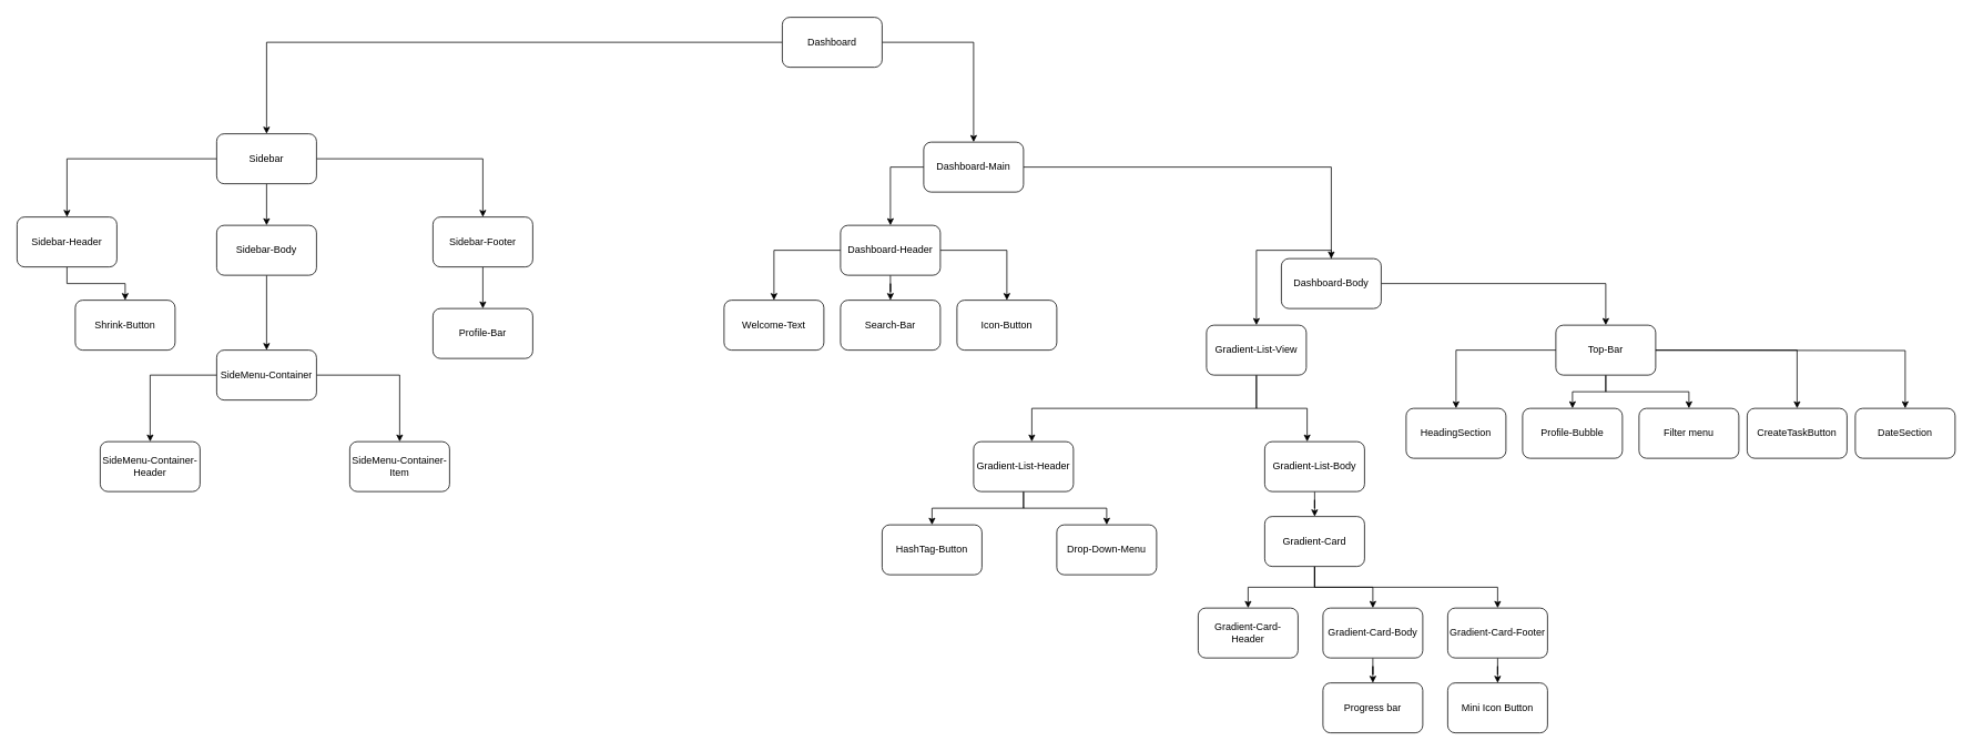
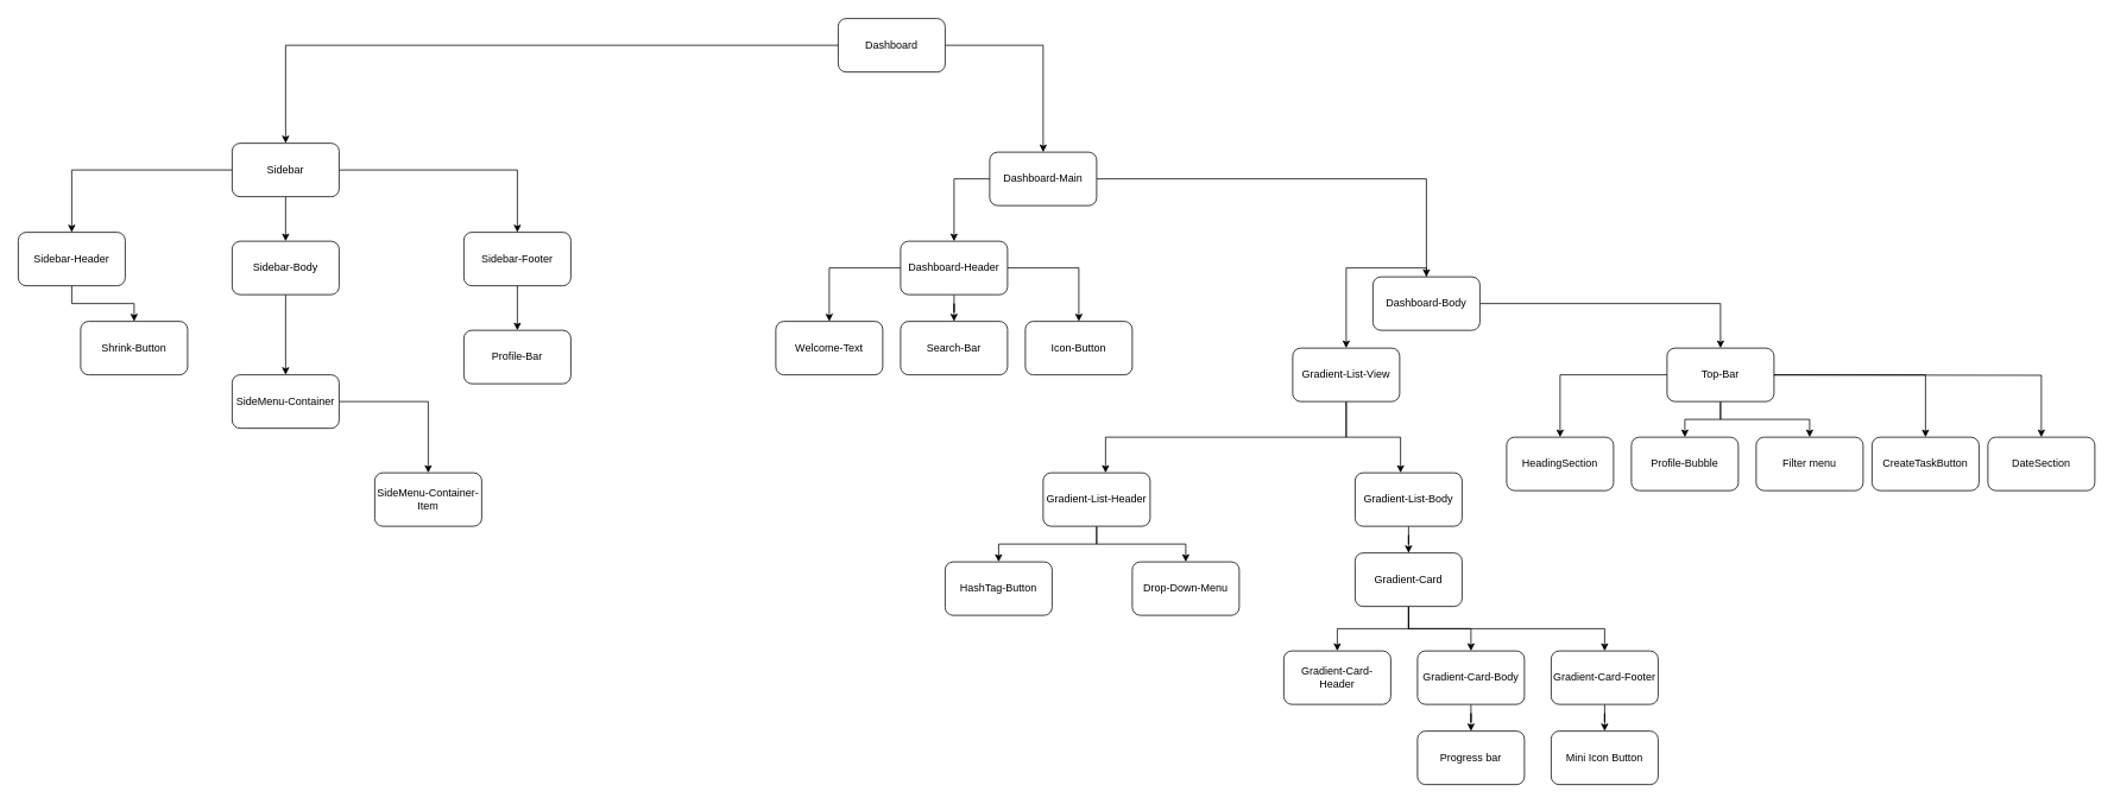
  <mxCell id="0" />
  <mxCell id="1" parent="0" />
  <mxCell id="2" style="edgeStyle=orthogonalEdgeStyle;rounded=0;orthogonalLoop=1;jettySize=auto;html=1;" edge="1" parent="1" source="4" target="11"><mxGeometry relative="1" as="geometry"><mxPoint x="900" y="180" as="targetPoint" /></mxGeometry></mxCell>
  <mxCell id="3" style="edgeStyle=orthogonalEdgeStyle;rounded=0;orthogonalLoop=1;jettySize=auto;html=1;" edge="1" parent="1" source="4" target="7"><mxGeometry relative="1" as="geometry"><mxPoint x="1130" y="170" as="targetPoint" /></mxGeometry></mxCell>
  <mxCell id="4" value="Dashboard" style="rounded=1;whiteSpace=wrap;html=1;" vertex="1" parent="1"><mxGeometry x="940" y="20" width="120" height="60" as="geometry" /></mxCell>
  <mxCell id="5" style="edgeStyle=orthogonalEdgeStyle;rounded=0;orthogonalLoop=1;jettySize=auto;html=1;exitX=0;exitY=0.5;exitDx=0;exitDy=0;" edge="1" parent="1" source="7" target="20"><mxGeometry relative="1" as="geometry"><mxPoint x="1070" y="300" as="targetPoint" /></mxGeometry></mxCell>
  <mxCell id="6" style="edgeStyle=orthogonalEdgeStyle;rounded=0;orthogonalLoop=1;jettySize=auto;html=1;entryX=0.5;entryY=0;entryDx=0;entryDy=0;" edge="1" parent="1" source="7" target="23"><mxGeometry relative="1" as="geometry" /></mxCell>
  <mxCell id="7" value="Dashboard-Main" style="rounded=1;whiteSpace=wrap;html=1;" vertex="1" parent="1"><mxGeometry x="1110" y="170" width="120" height="60" as="geometry" /></mxCell>
  <mxCell id="8" style="edgeStyle=orthogonalEdgeStyle;rounded=0;orthogonalLoop=1;jettySize=auto;html=1;" edge="1" parent="1" source="11" target="55"><mxGeometry relative="1" as="geometry"><mxPoint x="80" y="290" as="targetPoint" /></mxGeometry></mxCell>
  <mxCell id="9" style="edgeStyle=orthogonalEdgeStyle;rounded=0;orthogonalLoop=1;jettySize=auto;html=1;" edge="1" parent="1" source="11" target="57"><mxGeometry relative="1" as="geometry"><mxPoint x="440" y="270" as="targetPoint" /></mxGeometry></mxCell>
  <mxCell id="10" style="edgeStyle=orthogonalEdgeStyle;rounded=0;orthogonalLoop=1;jettySize=auto;html=1;" edge="1" parent="1" source="11" target="59"><mxGeometry relative="1" as="geometry"><mxPoint x="260" y="260" as="targetPoint" /></mxGeometry></mxCell>
  <mxCell id="11" value="Sidebar" style="rounded=1;whiteSpace=wrap;html=1;" vertex="1" parent="1"><mxGeometry x="260" y="160" width="120" height="60" as="geometry" /></mxCell>
  <mxCell id="12" style="edgeStyle=orthogonalEdgeStyle;rounded=0;orthogonalLoop=1;jettySize=auto;html=1;entryX=0.5;entryY=0;entryDx=0;entryDy=0;" edge="1" parent="1" target="24"><mxGeometry relative="1" as="geometry"><mxPoint x="970" y="350" as="targetPoint" /><mxPoint x="1870" y="420" as="sourcePoint" /></mxGeometry></mxCell>
  <mxCell id="13" style="edgeStyle=orthogonalEdgeStyle;rounded=0;orthogonalLoop=1;jettySize=auto;html=1;entryX=0.5;entryY=0;entryDx=0;entryDy=0;exitX=0;exitY=0.5;exitDx=0;exitDy=0;" edge="1" parent="1" source="50" target="25"><mxGeometry relative="1" as="geometry"><mxPoint x="1750" y="470" as="sourcePoint" /><mxPoint x="1750" y="430" as="targetPoint" /></mxGeometry></mxCell>
  <mxCell id="14" style="edgeStyle=orthogonalEdgeStyle;rounded=0;orthogonalLoop=1;jettySize=auto;html=1;entryX=0.5;entryY=0;entryDx=0;entryDy=0;exitX=0.5;exitY=1;exitDx=0;exitDy=0;" edge="1" parent="1" source="50" target="26"><mxGeometry relative="1" as="geometry"><mxPoint x="1300" y="410" as="targetPoint" /><mxPoint x="1740" y="440" as="sourcePoint" /></mxGeometry></mxCell>
  <mxCell id="15" style="edgeStyle=orthogonalEdgeStyle;rounded=0;orthogonalLoop=1;jettySize=auto;html=1;exitX=0.5;exitY=1;exitDx=0;exitDy=0;" edge="1" parent="1" source="50" target="27"><mxGeometry relative="1" as="geometry"><mxPoint x="900" y="420" as="targetPoint" /></mxGeometry></mxCell>
  <mxCell id="16" style="edgeStyle=orthogonalEdgeStyle;rounded=0;orthogonalLoop=1;jettySize=auto;html=1;exitX=1;exitY=0.5;exitDx=0;exitDy=0;" edge="1" parent="1" source="50" target="28"><mxGeometry relative="1" as="geometry"><mxPoint x="1430" y="390" as="targetPoint" /></mxGeometry></mxCell>
  <mxCell id="17" style="edgeStyle=orthogonalEdgeStyle;rounded=0;orthogonalLoop=1;jettySize=auto;html=1;" edge="1" parent="1" source="20" target="51"><mxGeometry relative="1" as="geometry"><mxPoint x="930" y="390" as="targetPoint" /></mxGeometry></mxCell>
  <mxCell id="18" style="edgeStyle=orthogonalEdgeStyle;rounded=0;orthogonalLoop=1;jettySize=auto;html=1;" edge="1" parent="1" source="20" target="52"><mxGeometry relative="1" as="geometry"><mxPoint x="1070" y="370" as="targetPoint" /></mxGeometry></mxCell>
  <mxCell id="19" style="edgeStyle=orthogonalEdgeStyle;rounded=0;orthogonalLoop=1;jettySize=auto;html=1;" edge="1" parent="1" source="20" target="53"><mxGeometry relative="1" as="geometry"><mxPoint x="1190" y="360" as="targetPoint" /></mxGeometry></mxCell>
  <mxCell id="20" value="Dashboard-Header" style="rounded=1;whiteSpace=wrap;html=1;" vertex="1" parent="1"><mxGeometry x="1010" y="270" width="120" height="60" as="geometry" /></mxCell>
  <mxCell id="21" style="edgeStyle=orthogonalEdgeStyle;rounded=0;orthogonalLoop=1;jettySize=auto;html=1;" edge="1" parent="1" source="23" target="31"><mxGeometry relative="1" as="geometry"><mxPoint x="1480" y="390" as="targetPoint" /><Array as="points"><mxPoint x="1510" y="300" /></Array></mxGeometry></mxCell>
  <mxCell id="22" style="edgeStyle=orthogonalEdgeStyle;rounded=0;orthogonalLoop=1;jettySize=auto;html=1;" edge="1" parent="1" source="23" target="50"><mxGeometry relative="1" as="geometry"><mxPoint x="1730" y="380" as="targetPoint" /></mxGeometry></mxCell>
  <mxCell id="23" value="Dashboard-Body" style="rounded=1;whiteSpace=wrap;html=1;" vertex="1" parent="1"><mxGeometry x="1540" y="310" width="120" height="60" as="geometry" /></mxCell>
  <mxCell id="24" value="DateSection" style="rounded=1;whiteSpace=wrap;html=1;" vertex="1" parent="1"><mxGeometry x="2230" y="490" width="120" height="60" as="geometry" /></mxCell>
  <mxCell id="25" value="HeadingSection" style="rounded=1;whiteSpace=wrap;html=1;" vertex="1" parent="1"><mxGeometry x="1690" y="490" width="120" height="60" as="geometry" /></mxCell>
  <mxCell id="26" value="Profile-Bubble" style="rounded=1;whiteSpace=wrap;html=1;" vertex="1" parent="1"><mxGeometry x="1830" y="490" width="120" height="60" as="geometry" /></mxCell>
  <mxCell id="27" value="Filter menu" style="rounded=1;whiteSpace=wrap;html=1;" vertex="1" parent="1"><mxGeometry x="1970" y="490" width="120" height="60" as="geometry" /></mxCell>
  <mxCell id="28" value="CreateTaskButton" style="rounded=1;whiteSpace=wrap;html=1;" vertex="1" parent="1"><mxGeometry x="2100" y="490" width="120" height="60" as="geometry" /></mxCell>
  <mxCell id="29" style="edgeStyle=orthogonalEdgeStyle;rounded=0;orthogonalLoop=1;jettySize=auto;html=1;" edge="1" parent="1" source="31" target="34"><mxGeometry relative="1" as="geometry"><mxPoint x="1450" y="560" as="targetPoint" /><Array as="points"><mxPoint x="1510" y="490" /><mxPoint x="1240" y="490" /></Array></mxGeometry></mxCell>
  <mxCell id="30" style="edgeStyle=orthogonalEdgeStyle;rounded=0;orthogonalLoop=1;jettySize=auto;html=1;" edge="1" parent="1" source="31" target="36"><mxGeometry relative="1" as="geometry"><mxPoint x="1570" y="530" as="targetPoint" /><Array as="points"><mxPoint x="1510" y="490" /><mxPoint x="1571" y="490" /></Array></mxGeometry></mxCell>
  <mxCell id="31" value="Gradient-List-View" style="rounded=1;whiteSpace=wrap;html=1;" vertex="1" parent="1"><mxGeometry x="1450" y="390" width="120" height="60" as="geometry" /></mxCell>
  <mxCell id="32" style="edgeStyle=orthogonalEdgeStyle;rounded=0;orthogonalLoop=1;jettySize=auto;html=1;" edge="1" parent="1" source="34" target="47"><mxGeometry relative="1" as="geometry"><mxPoint x="1120" y="650" as="targetPoint" /></mxGeometry></mxCell>
  <mxCell id="33" style="edgeStyle=orthogonalEdgeStyle;rounded=0;orthogonalLoop=1;jettySize=auto;html=1;exitX=0.5;exitY=1;exitDx=0;exitDy=0;" edge="1" parent="1" source="34" target="48"><mxGeometry relative="1" as="geometry"><mxPoint x="1330" y="650" as="targetPoint" /></mxGeometry></mxCell>
  <mxCell id="34" value="Gradient-List-Header" style="rounded=1;whiteSpace=wrap;html=1;" vertex="1" parent="1"><mxGeometry x="1170" y="530" width="120" height="60" as="geometry" /></mxCell>
  <mxCell id="35" style="edgeStyle=orthogonalEdgeStyle;rounded=0;orthogonalLoop=1;jettySize=auto;html=1;" edge="1" parent="1" source="36" target="40"><mxGeometry relative="1" as="geometry"><mxPoint x="1580" y="650" as="targetPoint" /></mxGeometry></mxCell>
  <mxCell id="36" value="Gradient-List-Body" style="rounded=1;whiteSpace=wrap;html=1;" vertex="1" parent="1"><mxGeometry x="1520" y="530" width="120" height="60" as="geometry" /></mxCell>
  <mxCell id="37" style="edgeStyle=orthogonalEdgeStyle;rounded=0;orthogonalLoop=1;jettySize=auto;html=1;" edge="1" parent="1" source="40" target="41"><mxGeometry relative="1" as="geometry"><mxPoint x="1500" y="760" as="targetPoint" /></mxGeometry></mxCell>
  <mxCell id="38" style="edgeStyle=orthogonalEdgeStyle;rounded=0;orthogonalLoop=1;jettySize=auto;html=1;" edge="1" parent="1" source="40" target="43"><mxGeometry relative="1" as="geometry"><mxPoint x="1640" y="730" as="targetPoint" /></mxGeometry></mxCell>
  <mxCell id="39" style="edgeStyle=orthogonalEdgeStyle;rounded=0;orthogonalLoop=1;jettySize=auto;html=1;exitX=0.5;exitY=1;exitDx=0;exitDy=0;" edge="1" parent="1" source="40" target="45"><mxGeometry relative="1" as="geometry"><mxPoint x="1780" y="710" as="targetPoint" /></mxGeometry></mxCell>
  <mxCell id="40" value="Gradient-Card" style="rounded=1;whiteSpace=wrap;html=1;" vertex="1" parent="1"><mxGeometry x="1520" y="620" width="120" height="60" as="geometry" /></mxCell>
  <mxCell id="41" value="Gradient-Card-Header" style="rounded=1;whiteSpace=wrap;html=1;" vertex="1" parent="1"><mxGeometry x="1440" y="730" width="120" height="60" as="geometry" /></mxCell>
  <mxCell id="42" style="edgeStyle=orthogonalEdgeStyle;rounded=0;orthogonalLoop=1;jettySize=auto;html=1;" edge="1" parent="1" source="43" target="46"><mxGeometry relative="1" as="geometry"><mxPoint x="1650" y="850" as="targetPoint" /></mxGeometry></mxCell>
  <mxCell id="43" value="Gradient-Card-Body" style="rounded=1;whiteSpace=wrap;html=1;" vertex="1" parent="1"><mxGeometry x="1590" y="730" width="120" height="60" as="geometry" /></mxCell>
  <mxCell id="44" style="edgeStyle=orthogonalEdgeStyle;rounded=0;orthogonalLoop=1;jettySize=auto;html=1;" edge="1" parent="1" source="45" target="49"><mxGeometry relative="1" as="geometry"><mxPoint x="1800" y="830" as="targetPoint" /></mxGeometry></mxCell>
  <mxCell id="45" value="Gradient-Card-Footer" style="rounded=1;whiteSpace=wrap;html=1;" vertex="1" parent="1"><mxGeometry x="1740" y="730" width="120" height="60" as="geometry" /></mxCell>
  <mxCell id="46" value="Progress bar" style="rounded=1;whiteSpace=wrap;html=1;" vertex="1" parent="1"><mxGeometry x="1590" y="820" width="120" height="60" as="geometry" /></mxCell>
  <mxCell id="47" value="HashTag-Button" style="rounded=1;whiteSpace=wrap;html=1;" vertex="1" parent="1"><mxGeometry x="1060" y="630" width="120" height="60" as="geometry" /></mxCell>
  <mxCell id="48" value="Drop-Down-Menu" style="rounded=1;whiteSpace=wrap;html=1;" vertex="1" parent="1"><mxGeometry x="1270" y="630" width="120" height="60" as="geometry" /></mxCell>
  <mxCell id="49" value="Mini Icon Button" style="rounded=1;whiteSpace=wrap;html=1;" vertex="1" parent="1"><mxGeometry x="1740" y="820" width="120" height="60" as="geometry" /></mxCell>
  <mxCell id="50" value="Top-Bar" style="rounded=1;whiteSpace=wrap;html=1;" vertex="1" parent="1"><mxGeometry x="1870" y="390" width="120" height="60" as="geometry" /></mxCell>
  <mxCell id="51" value="Welcome-Text" style="rounded=1;whiteSpace=wrap;html=1;" vertex="1" parent="1"><mxGeometry x="870" y="360" width="120" height="60" as="geometry" /></mxCell>
  <mxCell id="52" value="Search-Bar" style="rounded=1;whiteSpace=wrap;html=1;" vertex="1" parent="1"><mxGeometry x="1010" y="360" width="120" height="60" as="geometry" /></mxCell>
  <mxCell id="53" value="Icon-Button" style="rounded=1;whiteSpace=wrap;html=1;" vertex="1" parent="1"><mxGeometry x="1150" y="360" width="120" height="60" as="geometry" /></mxCell>
  <mxCell id="54" style="edgeStyle=orthogonalEdgeStyle;rounded=0;orthogonalLoop=1;jettySize=auto;html=1;" edge="1" parent="1" source="55" target="60"><mxGeometry relative="1" as="geometry"><mxPoint x="140" y="360" as="targetPoint" /></mxGeometry></mxCell>
  <mxCell id="55" value="Sidebar-Header" style="rounded=1;whiteSpace=wrap;html=1;" vertex="1" parent="1"><mxGeometry x="20" y="260" width="120" height="60" as="geometry" /></mxCell>
  <mxCell id="56" value="" style="edgeStyle=orthogonalEdgeStyle;rounded=0;orthogonalLoop=1;jettySize=auto;html=1;" edge="1" parent="1" source="57" target="66"><mxGeometry relative="1" as="geometry" /></mxCell>
  <mxCell id="57" value="Sidebar-Footer" style="rounded=1;whiteSpace=wrap;html=1;" vertex="1" parent="1"><mxGeometry x="520" y="260" width="120" height="60" as="geometry" /></mxCell>
  <mxCell id="58" style="edgeStyle=orthogonalEdgeStyle;rounded=0;orthogonalLoop=1;jettySize=auto;html=1;" edge="1" parent="1" source="59" target="63"><mxGeometry relative="1" as="geometry"><mxPoint x="320" y="370" as="targetPoint" /></mxGeometry></mxCell>
  <mxCell id="59" value="Sidebar-Body" style="rounded=1;whiteSpace=wrap;html=1;" vertex="1" parent="1"><mxGeometry x="260" y="270" width="120" height="60" as="geometry" /></mxCell>
  <mxCell id="60" value="Shrink-Button" style="rounded=1;whiteSpace=wrap;html=1;" vertex="1" parent="1"><mxGeometry x="90" y="360" width="120" height="60" as="geometry" /></mxCell>
- <mxCell id="61" style="edgeStyle=orthogonalEdgeStyle;rounded=0;orthogonalLoop=1;jettySize=auto;html=1;" edge="1" parent="1" source="63" target="64"><mxGeometry relative="1" as="geometry"><mxPoint x="200" y="530" as="targetPoint" /></mxGeometry></mxCell>
  <mxCell id="62" style="edgeStyle=orthogonalEdgeStyle;rounded=0;orthogonalLoop=1;jettySize=auto;html=1;" edge="1" parent="1" source="63" target="65"><mxGeometry relative="1" as="geometry"><mxPoint x="480" y="530" as="targetPoint" /></mxGeometry></mxCell>
  <mxCell id="63" value="SideMenu-Container" style="rounded=1;whiteSpace=wrap;html=1;" vertex="1" parent="1"><mxGeometry x="260" y="420" width="120" height="60" as="geometry" /></mxCell>
- <mxCell id="64" value="SideMenu-Container-Header" style="rounded=1;whiteSpace=wrap;html=1;" vertex="1" parent="1"><mxGeometry x="120" y="530" width="120" height="60" as="geometry" /></mxCell>
  <mxCell id="65" value="SideMenu-Container-Item" style="rounded=1;whiteSpace=wrap;html=1;" vertex="1" parent="1"><mxGeometry x="420" y="530" width="120" height="60" as="geometry" /></mxCell>
  <mxCell id="66" value="Profile-Bar" style="whiteSpace=wrap;html=1;rounded=1;" vertex="1" parent="1"><mxGeometry x="520" y="370" width="120" height="60" as="geometry" /></mxCell>
